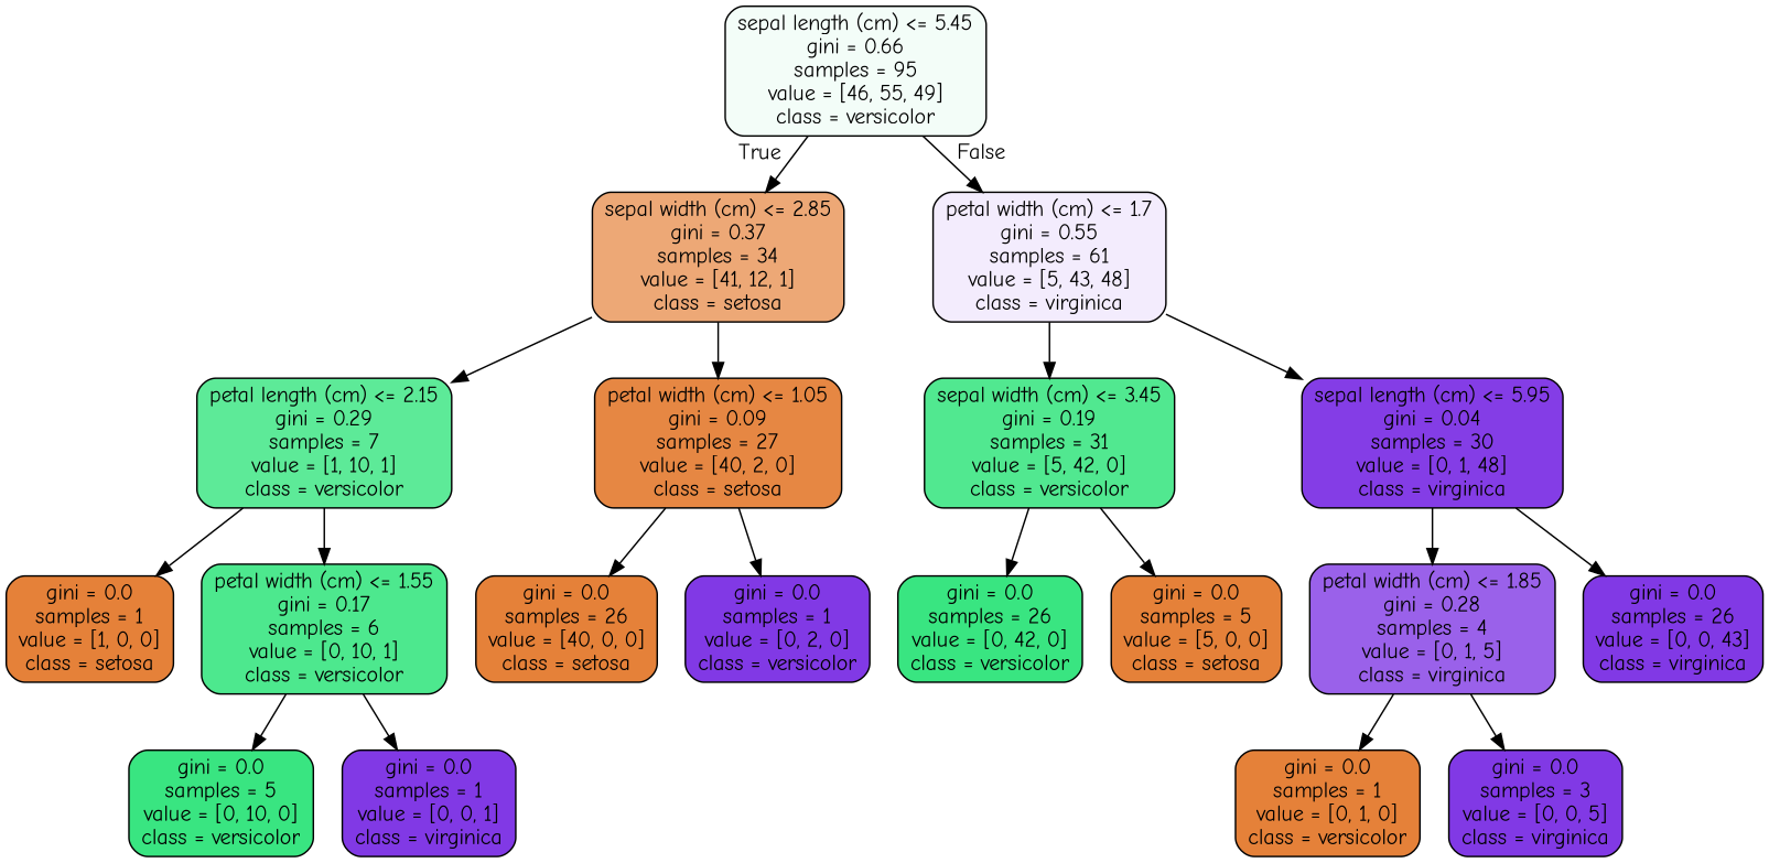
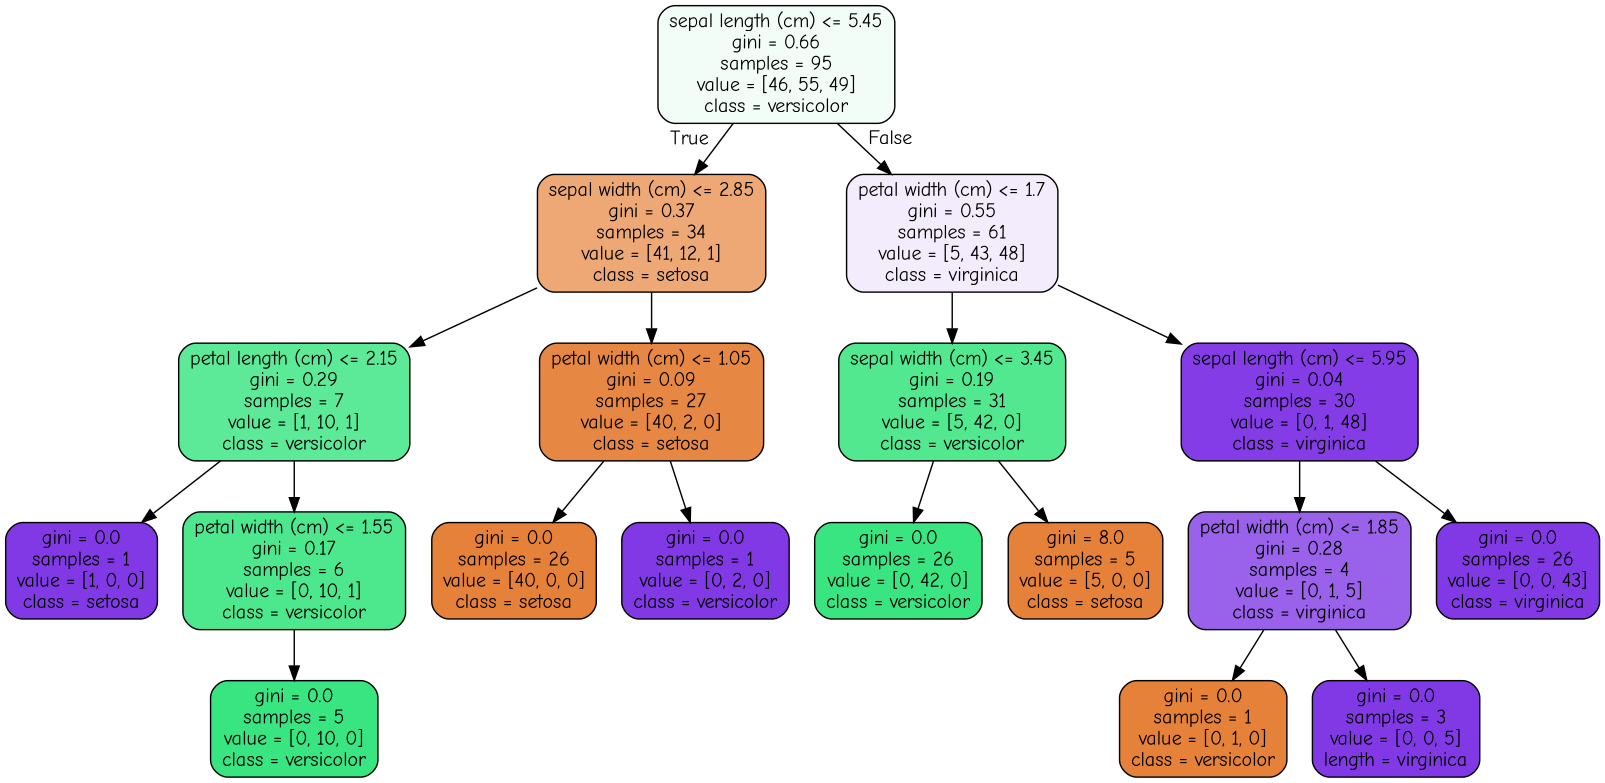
  digraph {
    fontname="Comic Neue"
    node [color=black fillcolor="#e58139" fontname="Comic Neue" shape=box style="filled, rounded"]
    edge [fontname="Comic Neue"]
    n1 [fillcolor="#f3fdf8" label="sepal length (cm) <= 5.45\ngini = 0.66\nsamples = 95\nvalue = [46, 55, 49]\nclass = versicolor"]
    n2 [fillcolor="#eda876" label="sepal width (cm) <= 2.85\ngini = 0.37\nsamples = 34\nvalue = [41, 12, 1]\nclass = setosa"]
    n3 [fillcolor="#f3ecfd" label="petal width (cm) <= 1.7\ngini = 0.55\nsamples = 61\nvalue = [5, 43, 48]\nclass = virginica"]
    n4 [fillcolor="#5dea98" label="petal length (cm) <= 2.15\ngini = 0.29\nsamples = 7\nvalue = [1, 10, 1]\nclass = versicolor"]
    n5 [fillcolor="#e68743" label="petal width (cm) <= 1.05\ngini = 0.09\nsamples = 27\nvalue = [40, 2, 0]\nclass = setosa"]
    n6 [fillcolor="#51e890" label="sepal width (cm) <= 3.45\ngini = 0.19\nsamples = 31\nvalue = [5, 42, 0]\nclass = versicolor"]
    n7 [fillcolor="#843de6" label="sepal length (cm) <= 5.95\ngini = 0.04\nsamples = 30\nvalue = [0, 1, 48]\nclass = virginica"]
-   n8 [label="gini = 0.0\nsamples = 1\nvalue = [1, 0, 0]\nclass = setosa"]
+   n8 [fillcolor="#8139e5" label="gini = 0.0\nsamples = 1\nvalue = [1, 0, 0]\nclass = setosa"]
    n9 [fillcolor="#4de88e" label="petal width (cm) <= 1.55\ngini = 0.17\nsamples = 6\nvalue = [0, 10, 1]\nclass = versicolor"]
    n10 [label="gini = 0.0\nsamples = 26\nvalue = [40, 0, 0]\nclass = setosa"]
    n11 [fillcolor="#8139e5" label="gini = 0.0\nsamples = 1\nvalue = [0, 2, 0]\nclass = versicolor"]
    n12 [fillcolor="#39e581" label="gini = 0.0\nsamples = 5\nvalue = [0, 10, 0]\nclass = versicolor"]
-   n13 [fillcolor="#8139e5" label="gini = 0.0\nsamples = 1\nvalue = [0, 0, 1]\nclass = virginica"]
    n14 [fillcolor="#39e581" label="gini = 0.0\nsamples = 26\nvalue = [0, 42, 0]\nclass = versicolor"]
-   n15 [label="gini = 0.0\nsamples = 5\nvalue = [5, 0, 0]\nclass = setosa"]
+   n15 [label="gini = 8.0\nsamples = 5\nvalue = [5, 0, 0]\nclass = setosa"]
    n16 [fillcolor="#9a61ea" label="petal width (cm) <= 1.85\ngini = 0.28\nsamples = 4\nvalue = [0, 1, 5]\nclass = virginica"]
    n17 [fillcolor="#8139e5" label="gini = 0.0\nsamples = 26\nvalue = [0, 0, 43]\nclass = virginica"]
    n18 [label="gini = 0.0\nsamples = 1\nvalue = [0, 1, 0]\nclass = versicolor"]
-   n19 [fillcolor="#8139e5" label="gini = 0.0\nsamples = 3\nvalue = [0, 0, 5]\nclass = virginica"]
+   n19 [fillcolor="#8139e5" label="gini = 0.0\nsamples = 3\nvalue = [0, 0, 5]\nlength = virginica"]
    n1 -> n2 [headlabel=True labelangle=45 labeldistance=2.5]
    n1 -> n3 [headlabel=False labelangle=-45 labeldistance=2.5]
    n2 -> n4
    n2 -> n5
    n3 -> n6
    n3 -> n7
    n4 -> n8
    n4 -> n9
    n5 -> n10
    n5 -> n11
    n6 -> n14
    n6 -> n15
    n7 -> n16
    n7 -> n17
    n9 -> n12
-   n9 -> n13
    n16 -> n18
    n16 -> n19
  }
